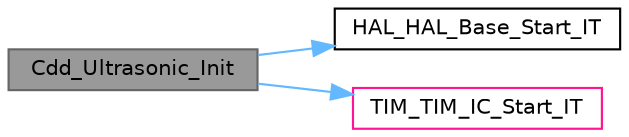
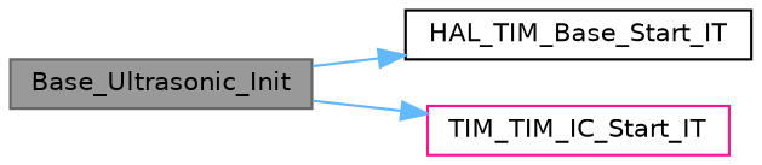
  digraph {
    rankdir=LR
    node [fillcolor=white fontname=Helvetica fontsize=10 shape=box style=filled]
    edge [color=steelblue1 fontname=Helvetica fontsize=10 labelfontname=Helvetica labelfontsize=10 style=solid]
-   n1 [color=gray40 fillcolor=grey60 fontcolor=black height=0.2 label=Cdd_Ultrasonic_Init width=0.4]
-   n2 [color=black height=0.2 label=HAL_HAL_Base_Start_IT width=0.4]
+   n1 [color=gray40 fillcolor=grey60 fontcolor=black height=0.2 label=Base_Ultrasonic_Init width=0.4]
+   n2 [color=black height=0.2 label=HAL_TIM_Base_Start_IT width=0.4]
    n3 [color=deeppink height=0.2 label=TIM_TIM_IC_Start_IT width=0.4]
    n1 -> n2
    n1 -> n3
  }
